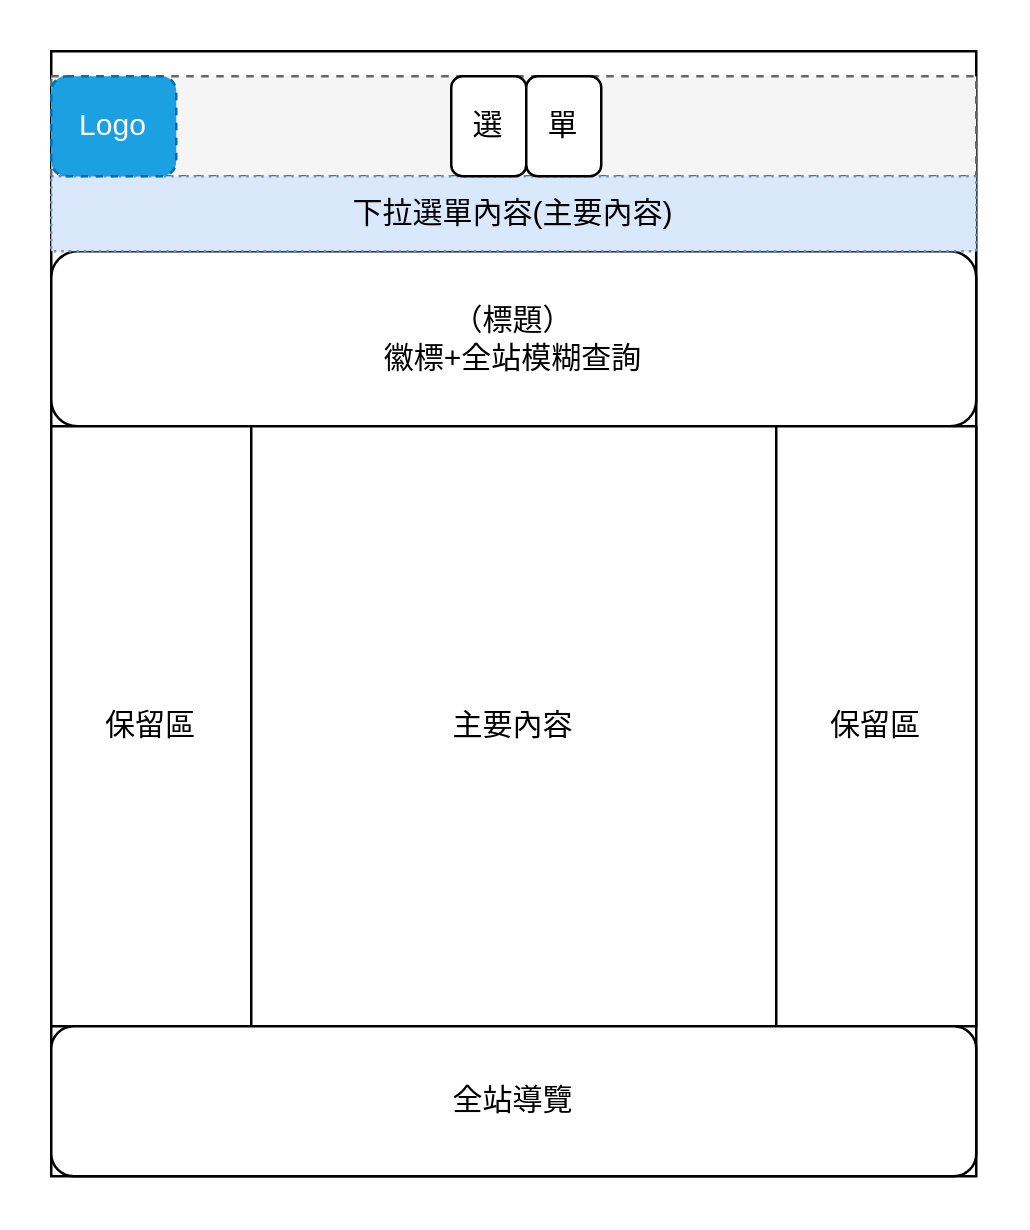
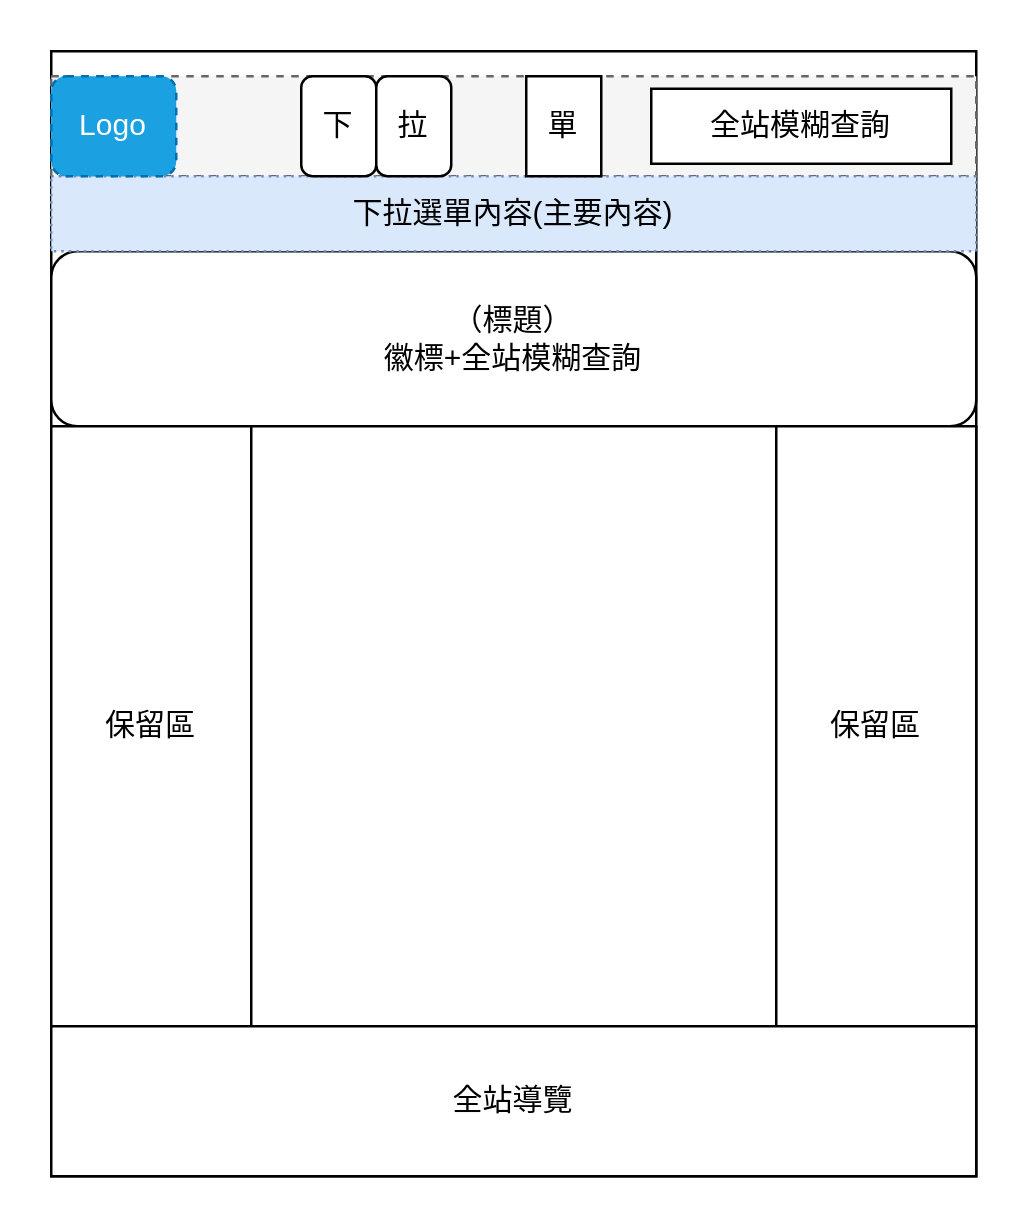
  <mxCell id="0" />
  <mxCell id="1" parent="0" />
  <mxCell id="2" value="" style="rounded=0;whiteSpace=wrap;html=1;" vertex="1" parent="1"><mxGeometry y="20" width="370" height="450" as="geometry" x="20" /></mxCell>
  <mxCell id="3" value="&lt;font style=&quot;vertical-align: inherit&quot;&gt;&lt;font style=&quot;vertical-align: inherit&quot;&gt;（標題）&lt;/font&gt;&lt;/font&gt;&lt;br&gt;&lt;font style=&quot;vertical-align: inherit&quot;&gt;&lt;font style=&quot;vertical-align: inherit&quot;&gt;徽標+全站模糊查詢&lt;/font&gt;&lt;/font&gt;" style="rounded=1;whiteSpace=wrap;html=1;" vertex="1" parent="1"><mxGeometry y="100" width="370" height="70" as="geometry" x="20" /></mxCell>
  <mxCell id="4" value="" style="rounded=0;whiteSpace=wrap;html=1;dashed=1;fillColor=#f5f5f5;strokeColor=#666666;fontColor=#333333;" vertex="1" parent="1"><mxGeometry y="30" width="370" height="40" as="geometry" x="20" /></mxCell>
  <mxCell id="5" value="下拉選單內容(主要內容)" style="rounded=0;whiteSpace=wrap;html=1;dashed=1;dashPattern=1 2;fillColor=#dae8fc;strokeColor=#6c8ebf;" vertex="1" parent="1"><mxGeometry y="70" width="370" height="30" as="geometry" x="20" /></mxCell>
  <mxCell id="6" value="Logo" style="rounded=1;whiteSpace=wrap;html=1;fillColor=#1ba1e2;strokeColor=#006EAF;fontColor=#ffffff;dashed=1;" vertex="1" parent="1"><mxGeometry y="30" width="50" height="40" as="geometry" x="20" /></mxCell>
- <mxCell id="9" value="選" style="rounded=1;whiteSpace=wrap;html=1;" vertex="1" parent="1"><mxGeometry x="180" y="30" width="30" height="40" as="geometry" /></mxCell>
- <mxCell id="10" value="單" style="rounded=1;whiteSpace=wrap;html=1;" vertex="1" parent="1"><mxGeometry x="210" y="30" width="30" height="40" as="geometry" /></mxCell>
+ <mxCell id="7" value="下" style="rounded=1;whiteSpace=wrap;html=1;" vertex="1" parent="1"><mxGeometry x="120" y="30" width="30" height="40" as="geometry" /></mxCell>
+ <mxCell id="8" value="拉" style="rounded=1;whiteSpace=wrap;html=1;" vertex="1" parent="1"><mxGeometry x="150" y="30" width="30" height="40" as="geometry" /></mxCell>
+ <mxCell id="10" value="單" style="whiteSpace=wrap;html=1;rounded=0;" vertex="1" parent="1"><mxGeometry x="210" y="30" width="30" height="40" as="geometry" /></mxCell>
+ <mxCell id="11" value="全站模糊查詢" style="rounded=0;whiteSpace=wrap;html=1;" vertex="1" parent="1"><mxGeometry x="260" y="35" width="120" height="30" as="geometry" /></mxCell>
  <mxCell id="12" value="保留區" style="rounded=0;whiteSpace=wrap;html=1;" vertex="1" parent="1"><mxGeometry y="170" width="80" height="240" as="geometry" x="20" /></mxCell>
- <mxCell id="13" value="主要內容" style="rounded=0;whiteSpace=wrap;html=1;" vertex="1" parent="1"><mxGeometry x="100" y="170" width="210" height="240" as="geometry" /></mxCell>
  <mxCell id="14" value="&lt;span&gt;保留區&lt;/span&gt;" style="rounded=0;whiteSpace=wrap;html=1;" vertex="1" parent="1"><mxGeometry x="310" y="170" width="80" height="240" as="geometry" /></mxCell>
- <mxCell id="15" value="全站導覽" style="whiteSpace=wrap;html=1;rounded=1;" vertex="1" parent="1"><mxGeometry y="410" width="370" height="60" as="geometry" x="20" /></mxCell>
+ <mxCell id="15" value="全站導覽" style="rounded=0;whiteSpace=wrap;html=1;" vertex="1" parent="1"><mxGeometry y="410" width="370" height="60" as="geometry" x="20" /></mxCell>
